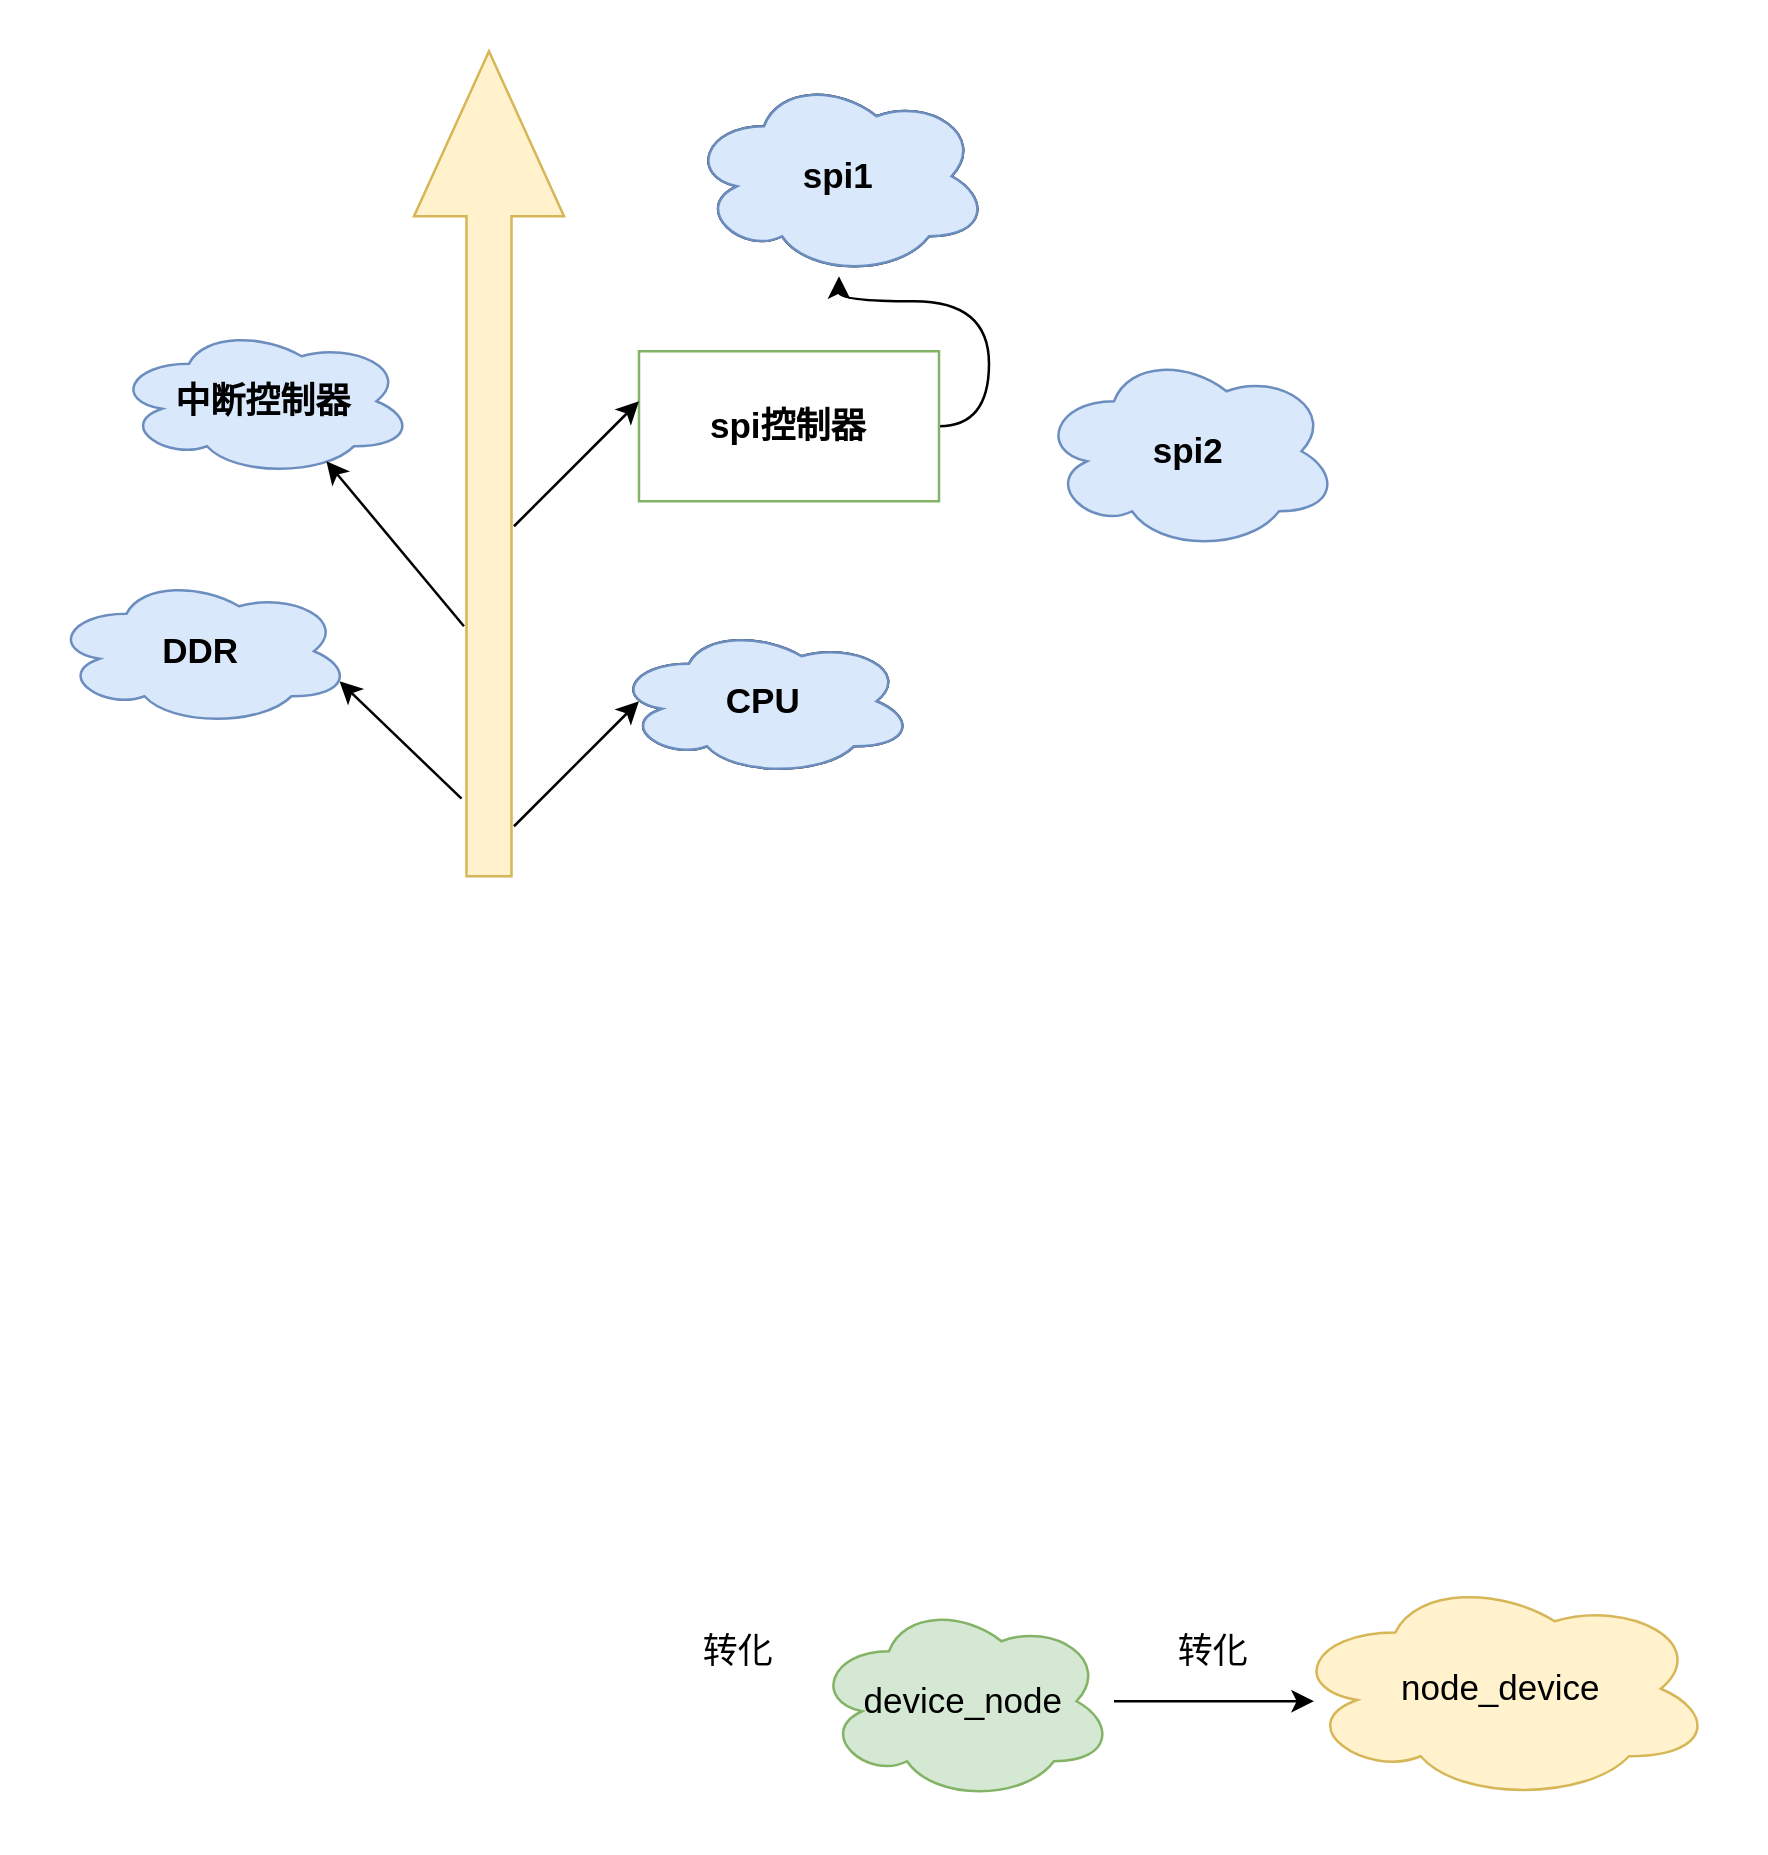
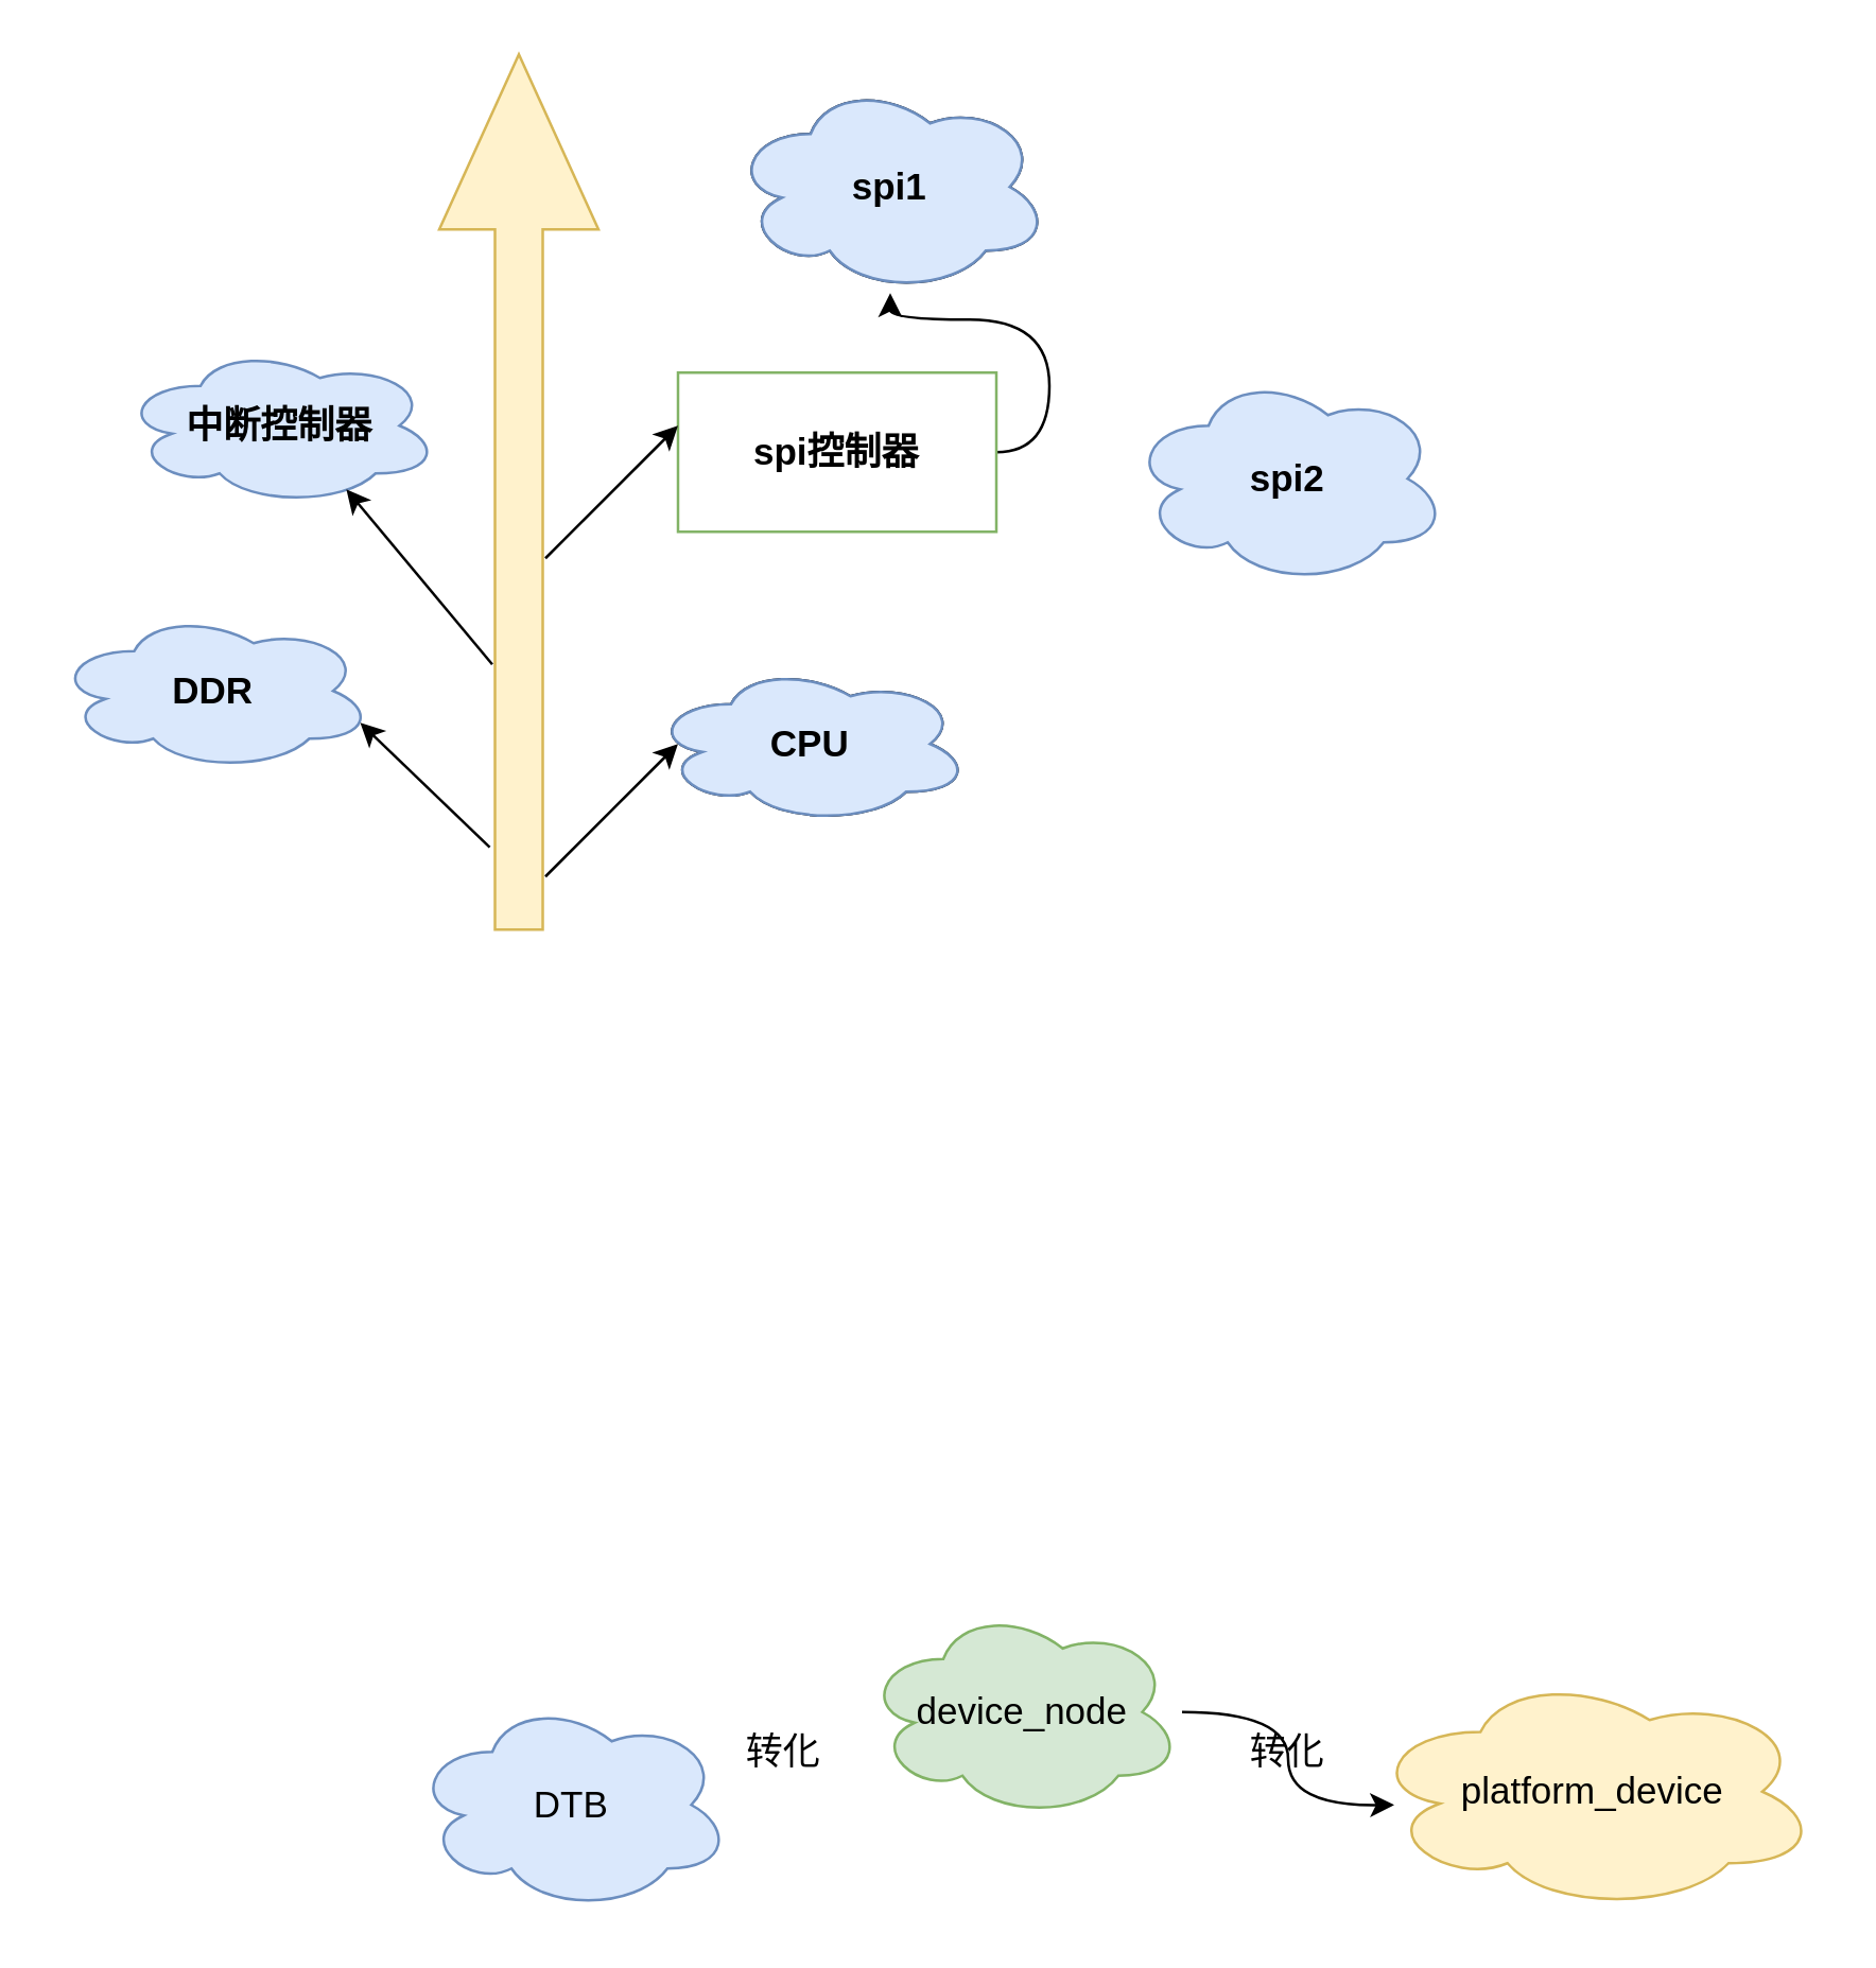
  <mxCell id="0" />
  <mxCell id="1" parent="0" />
  <mxCell id="2" value="DDR" style="ellipse;shape=cloud;whiteSpace=wrap;html=1;fontFamily=Helvetica;fontSize=14;align=center;strokeColor=#6c8ebf;fillColor=#dae8fc;fontStyle=1" vertex="1" parent="1"><mxGeometry x="20" y="230" width="120" height="60" as="geometry" /></mxCell>
  <mxCell id="3" value="" style="shape=singleArrow;direction=north;whiteSpace=wrap;html=1;fillColor=#fff2cc;strokeColor=#d6b656;fontStyle=1;fontSize=14;" vertex="1" parent="1"><mxGeometry x="165" y="20" width="60" height="330" as="geometry" /></mxCell>
  <mxCell id="4" value="CPU" style="ellipse;shape=cloud;whiteSpace=wrap;html=1;fontFamily=Helvetica;fontSize=14;fontColor=#000000;align=center;strokeColor=#000000;fillColor=#ffffff;fontStyle=1" vertex="1" parent="1"><mxGeometry x="245" y="250" width="120" height="60" as="geometry" /></mxCell>
  <mxCell id="5" value="中断控制器" style="ellipse;shape=cloud;whiteSpace=wrap;html=1;fontFamily=Helvetica;fontSize=14;align=center;strokeColor=#6c8ebf;fillColor=#dae8fc;fontStyle=1" vertex="1" parent="1"><mxGeometry x="45" y="130" width="120" height="60" as="geometry" /></mxCell>
  <mxCell id="6" style="edgeStyle=orthogonalEdgeStyle;curved=1;rounded=0;orthogonalLoop=1;jettySize=auto;html=1;exitX=1;exitY=0.5;exitDx=0;exitDy=0;fontStyle=1;fontSize=14;" edge="1" parent="1" source="7" target="8"><mxGeometry relative="1" as="geometry" /></mxCell>
  <mxCell id="7" value="spi控制器" style="rounded=0;whiteSpace=wrap;html=1;fillColor=#ffffff;strokeColor=#82b366;fontStyle=1;fontSize=14;" vertex="1" parent="1"><mxGeometry x="255" y="140" width="120" height="60" as="geometry" /></mxCell>
  <mxCell id="8" value="spi1" style="ellipse;shape=cloud;whiteSpace=wrap;html=1;fontStyle=1;fontSize=14;" vertex="1" parent="1"><mxGeometry x="275" y="30" width="120" height="80" as="geometry" /></mxCell>
- <mxCell id="9" value="spi2" style="ellipse;shape=cloud;whiteSpace=wrap;html=1;fillColor=#dae8fc;strokeColor=#6c8ebf;fontStyle=1;fontSize=14;" vertex="1" parent="1"><mxGeometry x="415" y="140" width="120" height="80" as="geometry" /></mxCell>
+ <mxCell id="9" value="spi2" style="ellipse;shape=cloud;whiteSpace=wrap;html=1;fillColor=#dae8fc;strokeColor=#6c8ebf;fontStyle=1;fontSize=14;" vertex="1" parent="1"><mxGeometry x="425" y="140" width="120" height="80" as="geometry" /></mxCell>
  <mxCell id="10" value="" style="endArrow=classic;html=1;entryX=0.96;entryY=0.7;entryDx=0;entryDy=0;entryPerimeter=0;exitX=0.094;exitY=0.317;exitDx=0;exitDy=0;exitPerimeter=0;fontStyle=1;fontSize=14;" edge="1" parent="1" source="3" target="2"><mxGeometry width="50" height="50" relative="1" as="geometry"><mxPoint x="155" y="320" as="sourcePoint" /><mxPoint x="185" y="290" as="targetPoint" /></mxGeometry></mxCell>
  <mxCell id="11" value="" style="endArrow=classic;html=1;fontStyle=1;fontSize=14;" edge="1" parent="1"><mxGeometry width="50" height="50" relative="1" as="geometry"><mxPoint x="205" y="330" as="sourcePoint" /><mxPoint x="255" y="280" as="targetPoint" /></mxGeometry></mxCell>
  <mxCell id="12" value="" style="endArrow=classic;html=1;entryX=0.708;entryY=0.9;entryDx=0;entryDy=0;entryPerimeter=0;exitX=0.303;exitY=0.333;exitDx=0;exitDy=0;exitPerimeter=0;fontStyle=1;fontSize=14;" edge="1" parent="1" source="3" target="5"><mxGeometry width="50" height="50" relative="1" as="geometry"><mxPoint x="115" y="260" as="sourcePoint" /><mxPoint x="165" y="210" as="targetPoint" /></mxGeometry></mxCell>
  <mxCell id="13" value="" style="endArrow=classic;html=1;fontStyle=1;fontSize=14;" edge="1" parent="1"><mxGeometry width="50" height="50" relative="1" as="geometry"><mxPoint x="205" y="210" as="sourcePoint" /><mxPoint x="255" y="160" as="targetPoint" /></mxGeometry></mxCell>
  <mxCell id="14" value="CPU" style="ellipse;shape=cloud;whiteSpace=wrap;html=1;fontFamily=Helvetica;fontSize=14;align=center;strokeColor=#6c8ebf;fillColor=#dae8fc;fontStyle=1" vertex="1" parent="1"><mxGeometry x="245" y="250" width="120" height="60" as="geometry" /></mxCell>
  <mxCell id="15" value="spi1" style="ellipse;shape=cloud;whiteSpace=wrap;html=1;fillColor=#dae8fc;strokeColor=#6c8ebf;fontStyle=1;fontSize=14;" vertex="1" parent="1"><mxGeometry x="275" y="30" width="120" height="80" as="geometry" /></mxCell>
+ <mxCell id="16" value="DTB" style="ellipse;shape=cloud;whiteSpace=wrap;html=1;fontSize=14;fillColor=#dae8fc;strokeColor=#6c8ebf;" vertex="1" parent="1"><mxGeometry x="155" y="640" width="120" height="80" as="geometry" /></mxCell>
  <mxCell id="17" style="edgeStyle=orthogonalEdgeStyle;curved=1;rounded=0;orthogonalLoop=1;jettySize=auto;html=1;fontSize=14;" edge="1" parent="1" source="18"><mxGeometry relative="1" as="geometry"><mxPoint x="525" y="680" as="targetPoint" /></mxGeometry></mxCell>
- <mxCell id="18" value="device_node" style="ellipse;shape=cloud;whiteSpace=wrap;html=1;fontSize=14;fillColor=#d5e8d4;strokeColor=#82b366;" vertex="1" parent="1"><mxGeometry x="325" y="640" width="120" height="80" as="geometry" /></mxCell>
- <mxCell id="19" value="node_device" style="ellipse;shape=cloud;whiteSpace=wrap;html=1;fontSize=14;fillColor=#fff2cc;strokeColor=#d6b656;" vertex="1" parent="1"><mxGeometry x="515" y="630" width="170" height="90" as="geometry" /></mxCell>
+ <mxCell id="18" value="device_node" style="ellipse;shape=cloud;whiteSpace=wrap;html=1;fontSize=14;fillColor=#d5e8d4;strokeColor=#82b366;" vertex="1" parent="1"><mxGeometry x="325" y="605" width="120" height="80" as="geometry" /></mxCell>
+ <mxCell id="19" value="platform_device" style="ellipse;shape=cloud;whiteSpace=wrap;html=1;fontSize=14;fillColor=#fff2cc;strokeColor=#d6b656;" vertex="1" parent="1"><mxGeometry x="515" y="630" width="170" height="90" as="geometry" /></mxCell>
  <mxCell id="20" value="转化" style="text;html=1;strokeColor=none;fillColor=none;align=center;verticalAlign=middle;whiteSpace=wrap;rounded=0;fontSize=14;" vertex="1" parent="1"><mxGeometry x="275" y="650" width="40" height="20" as="geometry" /></mxCell>
  <mxCell id="21" value="转化" style="text;html=1;strokeColor=none;fillColor=none;align=center;verticalAlign=middle;whiteSpace=wrap;rounded=0;fontSize=14;" vertex="1" parent="1"><mxGeometry x="465" y="650" width="40" height="20" as="geometry" /></mxCell>
